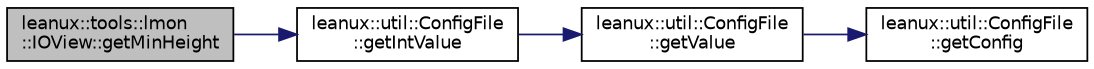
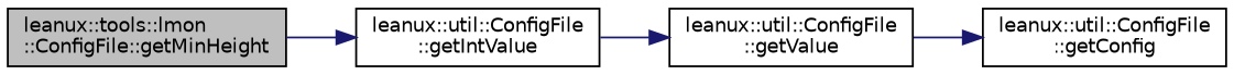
  digraph {
    rankdir=LR
    node [color=black fontname=Helvetica fontsize=10 shape=record]
    edge [color=midnightblue fontname=Helvetica fontsize=10 labelfontname=Helvetica labelfontsize=10 style=solid]
-   n1 [fillcolor=grey75 fontcolor=black height=0.2 label="leanux::tools::lmon\l::IOView::getMinHeight" style=filled width=0.4]
+   n1 [fillcolor=grey75 fontcolor=black height=0.2 label="leanux::tools::lmon\l::ConfigFile::getMinHeight" style=filled width=0.4]
    n2 [height=0.2 label="leanux::util::ConfigFile\l::getIntValue" width=0.4]
    n3 [height=0.2 label="leanux::util::ConfigFile\l::getConfig" width=0.4]
    n4 [height=0.2 label="leanux::util::ConfigFile\l::getValue" width=0.4]
    n1 -> n2
    n2 -> n4
    n4 -> n3
  }
